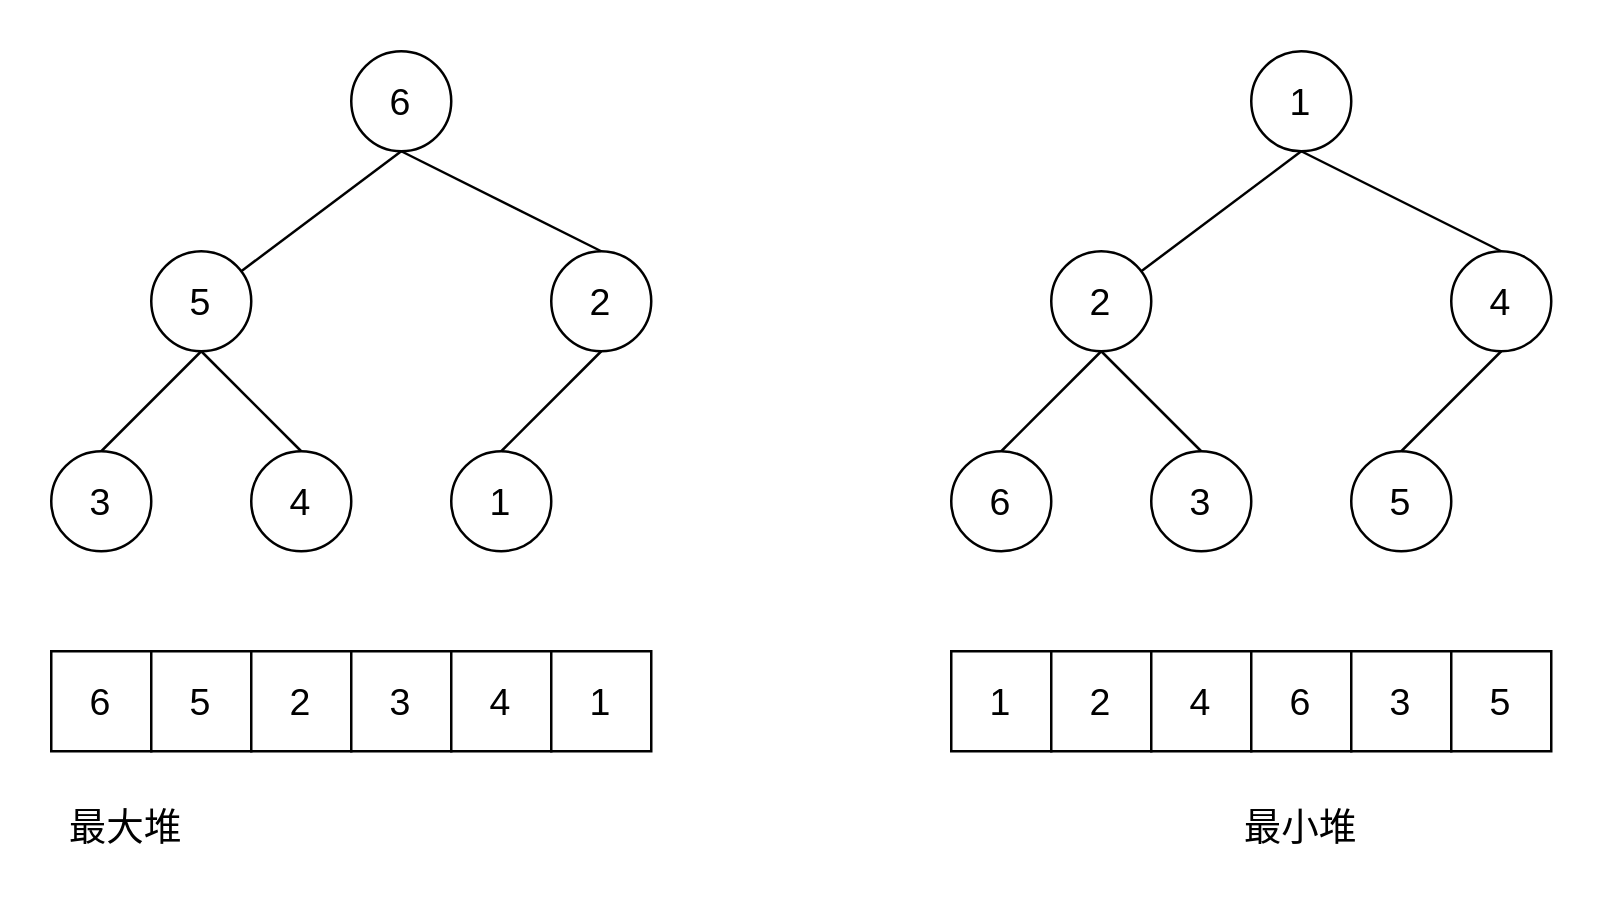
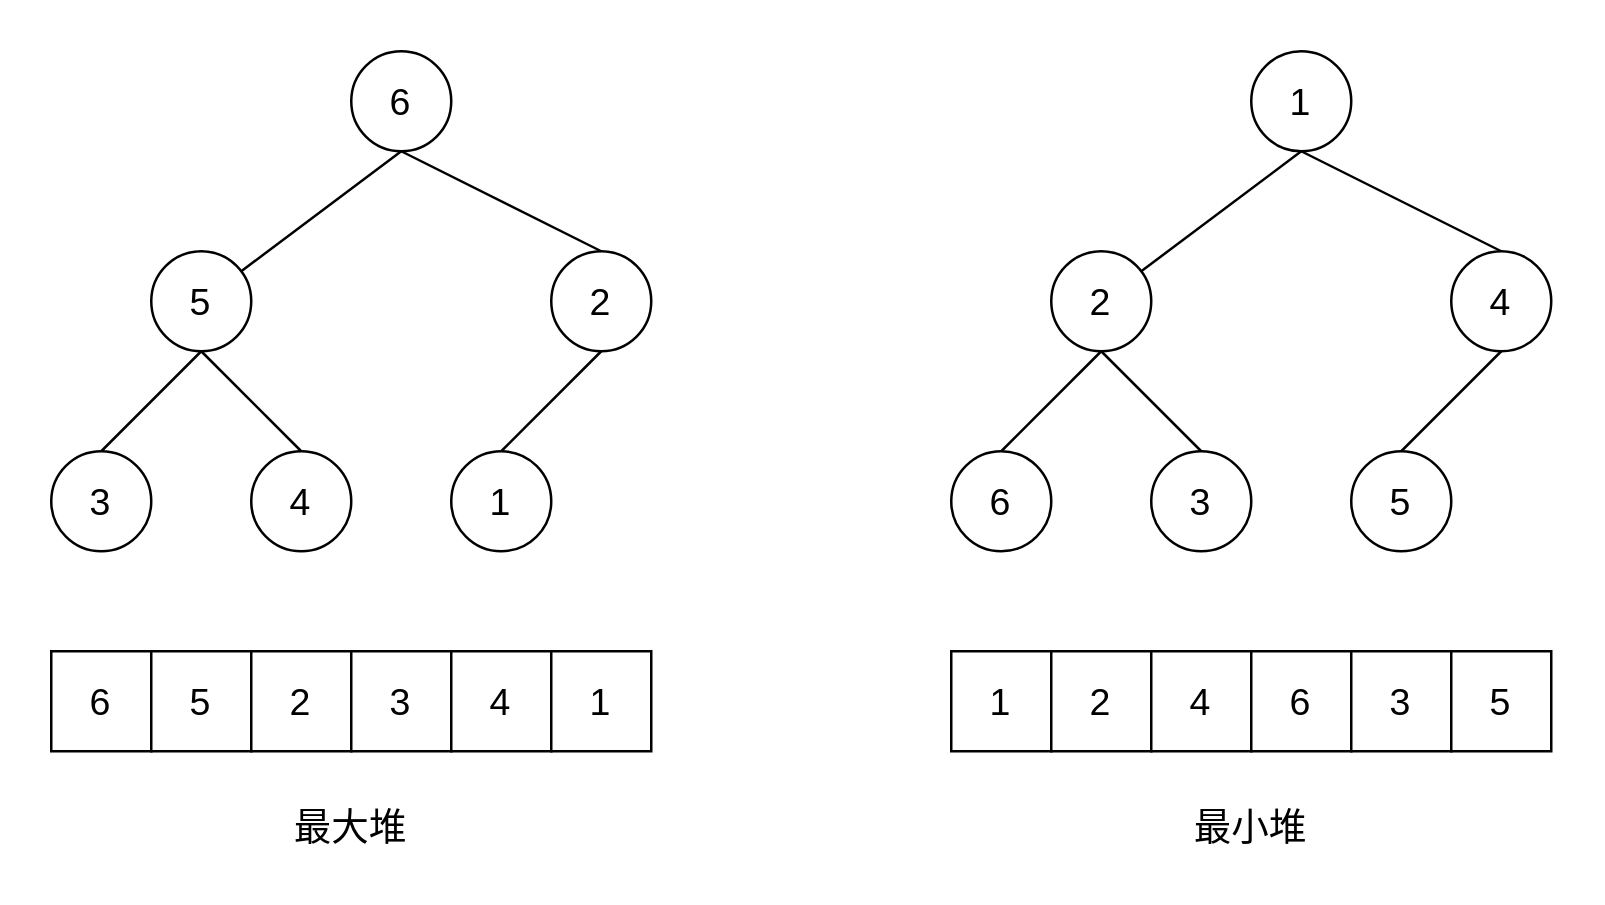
  <mxCell id="0" />
  <mxCell id="1" parent="0" />
  <mxCell id="2" style="edgeStyle=none;rounded=0;orthogonalLoop=1;jettySize=auto;html=1;exitX=0.5;exitY=1;exitDx=0;exitDy=0;entryX=0.5;entryY=0;entryDx=0;entryDy=0;endArrow=none;endFill=0;fontSize=15;" edge="1" parent="1" source="4" target="7"><mxGeometry relative="1" as="geometry" /></mxCell>
  <mxCell id="3" style="edgeStyle=none;rounded=0;orthogonalLoop=1;jettySize=auto;html=1;exitX=0.5;exitY=1;exitDx=0;exitDy=0;entryX=0.5;entryY=0;entryDx=0;entryDy=0;endArrow=none;endFill=0;fontSize=15;" edge="1" parent="1" source="4" target="5"><mxGeometry relative="1" as="geometry" /></mxCell>
  <mxCell id="4" value="5" style="ellipse;whiteSpace=wrap;html=1;aspect=fixed;fontSize=15;" vertex="1" parent="1"><mxGeometry x="60" y="100" width="40" height="40" as="geometry" /></mxCell>
  <mxCell id="5" value="4" style="ellipse;whiteSpace=wrap;html=1;aspect=fixed;fontSize=15;" vertex="1" parent="1"><mxGeometry x="100" y="180" width="40" height="40" as="geometry" /></mxCell>
  <mxCell id="6" value="1" style="ellipse;whiteSpace=wrap;html=1;aspect=fixed;fontSize=15;" vertex="1" parent="1"><mxGeometry x="180" y="180" width="40" height="40" as="geometry" /></mxCell>
  <mxCell id="7" value="3" style="ellipse;whiteSpace=wrap;html=1;aspect=fixed;fontSize=15;" vertex="1" parent="1"><mxGeometry x="20" y="180" width="40" height="40" as="geometry" /></mxCell>
  <mxCell id="8" style="edgeStyle=none;rounded=0;orthogonalLoop=1;jettySize=auto;html=1;exitX=0.5;exitY=1;exitDx=0;exitDy=0;entryX=0.5;entryY=0;entryDx=0;entryDy=0;endArrow=none;endFill=0;fontSize=15;" edge="1" parent="1" source="9" target="6"><mxGeometry relative="1" as="geometry" /></mxCell>
  <mxCell id="9" value="2" style="ellipse;whiteSpace=wrap;html=1;aspect=fixed;fontSize=15;" vertex="1" parent="1"><mxGeometry x="220" y="100" width="40" height="40" as="geometry" /></mxCell>
  <mxCell id="10" style="rounded=0;orthogonalLoop=1;jettySize=auto;html=1;exitX=0.5;exitY=1;exitDx=0;exitDy=0;endArrow=none;endFill=0;fontSize=15;" edge="1" parent="1" source="12" target="4"><mxGeometry relative="1" as="geometry" /></mxCell>
  <mxCell id="11" style="edgeStyle=none;rounded=0;orthogonalLoop=1;jettySize=auto;html=1;exitX=0.5;exitY=1;exitDx=0;exitDy=0;entryX=0.5;entryY=0;entryDx=0;entryDy=0;endArrow=none;endFill=0;fontSize=15;" edge="1" parent="1" source="12" target="9"><mxGeometry relative="1" as="geometry" /></mxCell>
  <mxCell id="12" value="6" style="ellipse;whiteSpace=wrap;html=1;aspect=fixed;fontSize=15;" vertex="1" parent="1"><mxGeometry x="140" y="20" width="40" height="40" as="geometry" /></mxCell>
  <mxCell id="13" style="edgeStyle=none;rounded=0;orthogonalLoop=1;jettySize=auto;html=1;exitX=0.5;exitY=1;exitDx=0;exitDy=0;entryX=0.5;entryY=0;entryDx=0;entryDy=0;endArrow=none;endFill=0;fontSize=15;" edge="1" source="15" target="18" parent="1"><mxGeometry relative="1" as="geometry" /></mxCell>
  <mxCell id="14" style="edgeStyle=none;rounded=0;orthogonalLoop=1;jettySize=auto;html=1;exitX=0.5;exitY=1;exitDx=0;exitDy=0;entryX=0.5;entryY=0;entryDx=0;entryDy=0;endArrow=none;endFill=0;fontSize=15;" edge="1" source="15" target="16" parent="1"><mxGeometry relative="1" as="geometry" /></mxCell>
  <mxCell id="15" value="2" style="ellipse;whiteSpace=wrap;html=1;aspect=fixed;fontSize=15;" vertex="1" parent="1"><mxGeometry x="420" y="100" width="40" height="40" as="geometry" /></mxCell>
  <mxCell id="16" value="3" style="ellipse;whiteSpace=wrap;html=1;aspect=fixed;fontSize=15;" vertex="1" parent="1"><mxGeometry x="460" y="180" width="40" height="40" as="geometry" /></mxCell>
  <mxCell id="17" value="5" style="ellipse;whiteSpace=wrap;html=1;aspect=fixed;fontSize=15;" vertex="1" parent="1"><mxGeometry x="540" y="180" width="40" height="40" as="geometry" /></mxCell>
  <mxCell id="18" value="6" style="ellipse;whiteSpace=wrap;html=1;aspect=fixed;fontSize=15;" vertex="1" parent="1"><mxGeometry x="380" y="180" width="40" height="40" as="geometry" /></mxCell>
  <mxCell id="19" style="edgeStyle=none;rounded=0;orthogonalLoop=1;jettySize=auto;html=1;exitX=0.5;exitY=1;exitDx=0;exitDy=0;entryX=0.5;entryY=0;entryDx=0;entryDy=0;endArrow=none;endFill=0;fontSize=15;" edge="1" source="20" target="17" parent="1"><mxGeometry relative="1" as="geometry" /></mxCell>
  <mxCell id="20" value="4" style="ellipse;whiteSpace=wrap;html=1;aspect=fixed;fontSize=15;" vertex="1" parent="1"><mxGeometry x="580" y="100" width="40" height="40" as="geometry" /></mxCell>
  <mxCell id="21" style="rounded=0;orthogonalLoop=1;jettySize=auto;html=1;exitX=0.5;exitY=1;exitDx=0;exitDy=0;endArrow=none;endFill=0;fontSize=15;" edge="1" source="23" target="15" parent="1"><mxGeometry relative="1" as="geometry" /></mxCell>
  <mxCell id="22" style="edgeStyle=none;rounded=0;orthogonalLoop=1;jettySize=auto;html=1;exitX=0.5;exitY=1;exitDx=0;exitDy=0;entryX=0.5;entryY=0;entryDx=0;entryDy=0;endArrow=none;endFill=0;fontSize=15;" edge="1" source="23" target="20" parent="1"><mxGeometry relative="1" as="geometry" /></mxCell>
  <mxCell id="23" value="1" style="ellipse;whiteSpace=wrap;html=1;aspect=fixed;fontSize=15;" vertex="1" parent="1"><mxGeometry x="500" y="20" width="40" height="40" as="geometry" /></mxCell>
  <mxCell id="24" value="6" style="whiteSpace=wrap;html=1;aspect=fixed;fontSize=15;" vertex="1" parent="1"><mxGeometry x="20" y="260" width="40" height="40" as="geometry" /></mxCell>
  <mxCell id="25" value="5" style="whiteSpace=wrap;html=1;aspect=fixed;fontSize=15;" vertex="1" parent="1"><mxGeometry x="60" y="260" width="40" height="40" as="geometry" /></mxCell>
  <mxCell id="26" value="2" style="whiteSpace=wrap;html=1;aspect=fixed;fontSize=15;" vertex="1" parent="1"><mxGeometry x="100" y="260" width="40" height="40" as="geometry" /></mxCell>
  <mxCell id="27" value="3" style="whiteSpace=wrap;html=1;aspect=fixed;fontSize=15;" vertex="1" parent="1"><mxGeometry x="140" y="260" width="40" height="40" as="geometry" /></mxCell>
  <mxCell id="28" value="4" style="whiteSpace=wrap;html=1;aspect=fixed;fontSize=15;" vertex="1" parent="1"><mxGeometry x="180" y="260" width="40" height="40" as="geometry" /></mxCell>
  <mxCell id="29" value="1" style="whiteSpace=wrap;html=1;aspect=fixed;fontSize=15;" vertex="1" parent="1"><mxGeometry x="220" y="260" width="40" height="40" as="geometry" /></mxCell>
  <mxCell id="30" value="1" style="whiteSpace=wrap;html=1;aspect=fixed;fontSize=15;" vertex="1" parent="1"><mxGeometry x="380" y="260" width="40" height="40" as="geometry" /></mxCell>
  <mxCell id="31" value="2" style="whiteSpace=wrap;html=1;aspect=fixed;fontSize=15;" vertex="1" parent="1"><mxGeometry x="420" y="260" width="40" height="40" as="geometry" /></mxCell>
  <mxCell id="32" value="4" style="whiteSpace=wrap;html=1;aspect=fixed;fontSize=15;" vertex="1" parent="1"><mxGeometry x="460" y="260" width="40" height="40" as="geometry" /></mxCell>
  <mxCell id="33" value="6" style="whiteSpace=wrap;html=1;aspect=fixed;fontSize=15;" vertex="1" parent="1"><mxGeometry x="500" y="260" width="40" height="40" as="geometry" /></mxCell>
  <mxCell id="34" value="3" style="whiteSpace=wrap;html=1;aspect=fixed;fontSize=15;" vertex="1" parent="1"><mxGeometry x="540" y="260" width="40" height="40" as="geometry" /></mxCell>
  <mxCell id="35" value="5" style="whiteSpace=wrap;html=1;aspect=fixed;fontSize=15;" vertex="1" parent="1"><mxGeometry x="580" y="260" width="40" height="40" as="geometry" /></mxCell>
- <mxCell id="36" value="最大堆" style="text;html=1;strokeColor=none;fillColor=none;align=center;verticalAlign=middle;whiteSpace=wrap;rounded=0;fontSize=15;" vertex="1" parent="1"><mxGeometry x="25" y="320" width="50" height="20" as="geometry" /></mxCell>
- <mxCell id="37" value="最小堆" style="text;html=1;strokeColor=none;fillColor=none;align=center;verticalAlign=middle;whiteSpace=wrap;rounded=0;fontSize=15;" vertex="1" parent="1"><mxGeometry x="495" y="320" width="50" height="20" as="geometry" /></mxCell>
+ <mxCell id="36" value="最大堆" style="text;html=1;strokeColor=none;fillColor=none;align=center;verticalAlign=middle;whiteSpace=wrap;rounded=0;fontSize=15;" vertex="1" parent="1"><mxGeometry x="115" y="320" width="50" height="20" as="geometry" /></mxCell>
+ <mxCell id="37" value="最小堆" style="text;html=1;strokeColor=none;fillColor=none;align=center;verticalAlign=middle;whiteSpace=wrap;rounded=0;fontSize=15;" vertex="1" parent="1"><mxGeometry x="475" y="320" width="50" height="20" as="geometry" /></mxCell>
